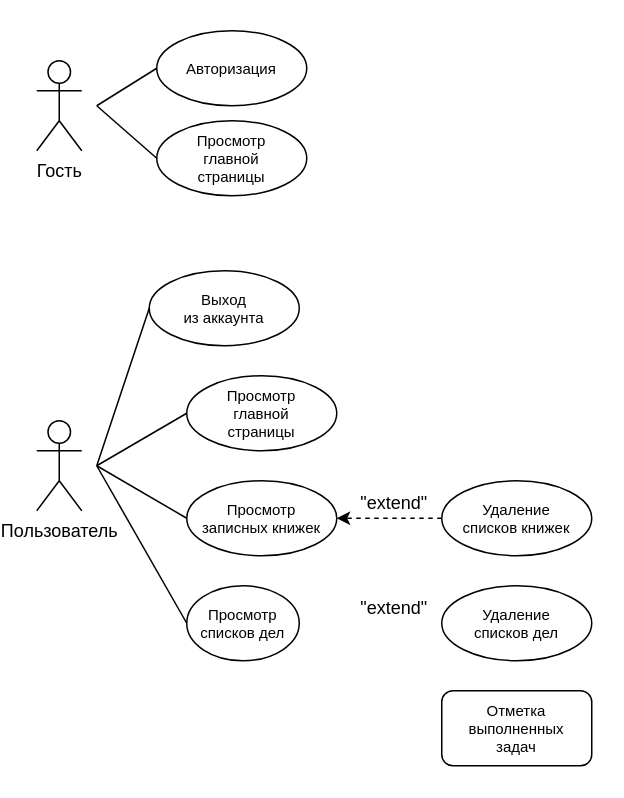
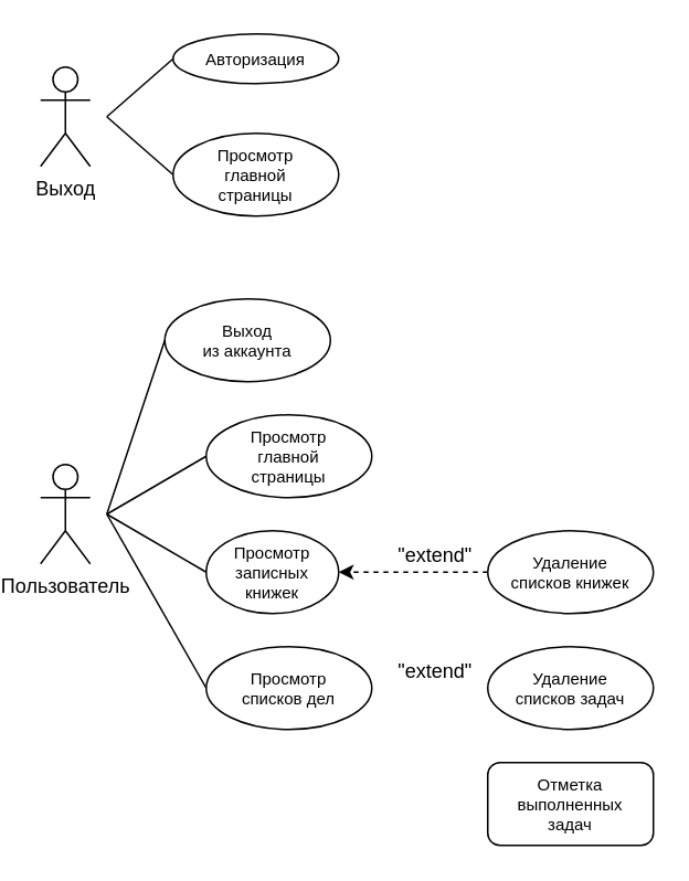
  <mxCell id="0" />
  <mxCell id="1" parent="0" />
- <mxCell id="2" value="Гость" style="shape=umlActor;verticalLabelPosition=bottom;verticalAlign=top;html=1;outlineConnect=0;" vertex="1" parent="1"><mxGeometry x="20" y="40" width="30" height="60" as="geometry" /></mxCell>
- <mxCell id="3" value="Авторизация" style="ellipse;whiteSpace=wrap;html=1;fontSize=10;" vertex="1" parent="1"><mxGeometry x="100" y="20" width="100" height="50" as="geometry" /></mxCell>
+ <mxCell id="2" value="Выход" style="shape=umlActor;verticalLabelPosition=bottom;verticalAlign=top;html=1;outlineConnect=0;" vertex="1" parent="1"><mxGeometry x="20" y="40" width="30" height="60" as="geometry" /></mxCell>
+ <mxCell id="3" value="Авторизация" style="ellipse;whiteSpace=wrap;html=1;fontSize=10;" vertex="1" parent="1"><mxGeometry x="100" y="20" width="100" height="30" as="geometry" /></mxCell>
  <mxCell id="4" value="&lt;div&gt;Просмотр&lt;/div&gt;&lt;div&gt;главной&lt;/div&gt;&lt;div&gt;страницы&lt;/div&gt;" style="ellipse;whiteSpace=wrap;html=1;fontSize=10;" vertex="1" parent="1"><mxGeometry x="100" y="80" width="100" height="50" as="geometry" /></mxCell>
  <mxCell id="5" value="" style="endArrow=none;html=1;rounded=0;entryX=0;entryY=0.5;entryDx=0;entryDy=0;" edge="1" parent="1" target="3"><mxGeometry width="50" height="50" relative="1" as="geometry"><mxPoint x="60" y="70" as="sourcePoint" /><mxPoint x="200" y="100" as="targetPoint" /></mxGeometry></mxCell>
  <mxCell id="6" value="" style="endArrow=none;html=1;rounded=0;entryX=0;entryY=0.5;entryDx=0;entryDy=0;" edge="1" parent="1" target="4"><mxGeometry width="50" height="50" relative="1" as="geometry"><mxPoint x="60" y="70" as="sourcePoint" /><mxPoint x="110" y="55" as="targetPoint" /></mxGeometry></mxCell>
  <mxCell id="7" value="Пользователь" style="shape=umlActor;verticalLabelPosition=bottom;verticalAlign=top;html=1;outlineConnect=0;" vertex="1" parent="1"><mxGeometry x="20" y="280" width="30" height="60" as="geometry" /></mxCell>
  <mxCell id="8" value="&lt;div&gt;Выход&lt;/div&gt;&lt;div&gt;из аккаунта&lt;/div&gt;" style="ellipse;whiteSpace=wrap;html=1;fontSize=10;" vertex="1" parent="1"><mxGeometry x="95" y="180" width="100" height="50" as="geometry" /></mxCell>
  <mxCell id="9" value="&lt;div&gt;Просмотр&lt;/div&gt;&lt;div&gt;главной&lt;/div&gt;&lt;div&gt;страницы&lt;/div&gt;" style="ellipse;whiteSpace=wrap;html=1;fontSize=10;" vertex="1" parent="1"><mxGeometry x="120" y="250" width="100" height="50" as="geometry" /></mxCell>
- <mxCell id="10" value="&lt;div&gt;Просмотр&lt;/div&gt;&lt;div&gt;записных книжек&lt;/div&gt;" style="ellipse;whiteSpace=wrap;html=1;fontSize=10;" vertex="1" parent="1"><mxGeometry x="120" y="320" width="100" height="50" as="geometry" /></mxCell>
- <mxCell id="11" value="&lt;div&gt;Просмотр&lt;/div&gt;&lt;div&gt;списков дел&lt;/div&gt;" style="ellipse;whiteSpace=wrap;html=1;fontSize=10;" vertex="1" parent="1"><mxGeometry x="120" y="390" width="75" height="50" as="geometry" /></mxCell>
+ <mxCell id="10" value="&lt;div&gt;Просмотр&lt;/div&gt;&lt;div&gt;записных книжек&lt;/div&gt;" style="ellipse;whiteSpace=wrap;html=1;fontSize=10;" vertex="1" parent="1"><mxGeometry x="120" y="320" width="80" height="50" as="geometry" /></mxCell>
+ <mxCell id="11" value="&lt;div&gt;Просмотр&lt;/div&gt;&lt;div&gt;списков дел&lt;/div&gt;" style="ellipse;whiteSpace=wrap;html=1;fontSize=10;" vertex="1" parent="1"><mxGeometry x="120" y="390" width="100" height="50" as="geometry" /></mxCell>
  <mxCell id="12" style="edgeStyle=orthogonalEdgeStyle;rounded=0;orthogonalLoop=1;jettySize=auto;html=1;exitX=0;exitY=0.5;exitDx=0;exitDy=0;entryX=1;entryY=0.5;entryDx=0;entryDy=0;dashed=1;" edge="1" parent="1" source="13" target="10"><mxGeometry relative="1" as="geometry" /></mxCell>
  <mxCell id="13" value="&lt;div&gt;Удаление&lt;br&gt;&lt;/div&gt;&lt;div&gt;списков книжек&lt;/div&gt;" style="ellipse;whiteSpace=wrap;html=1;fontSize=10;" vertex="1" parent="1"><mxGeometry x="290" y="320" width="100" height="50" as="geometry" /></mxCell>
- <mxCell id="14" value="&lt;div&gt;Удаление&lt;br&gt;&lt;/div&gt;&lt;div&gt;списков дел&lt;/div&gt;" style="ellipse;whiteSpace=wrap;html=1;fontSize=10;" vertex="1" parent="1"><mxGeometry x="290" y="390" width="100" height="50" as="geometry" /></mxCell>
+ <mxCell id="14" value="&lt;div&gt;Удаление&lt;br&gt;&lt;/div&gt;&lt;div&gt;списков задач&lt;/div&gt;" style="ellipse;whiteSpace=wrap;html=1;fontSize=10;" vertex="1" parent="1"><mxGeometry x="290" y="390" width="100" height="50" as="geometry" /></mxCell>
  <mxCell id="15" value="&lt;div&gt;Отметка выполненных&lt;/div&gt;&lt;div&gt;задач&lt;/div&gt;" style="whiteSpace=wrap;html=1;fontSize=10;rounded=1;" vertex="1" parent="1"><mxGeometry x="290" y="460" width="100" height="50" as="geometry" /></mxCell>
  <mxCell id="16" value="" style="endArrow=none;html=1;rounded=0;entryX=0;entryY=0.5;entryDx=0;entryDy=0;" edge="1" parent="1" target="8"><mxGeometry width="50" height="50" relative="1" as="geometry"><mxPoint x="60" y="310" as="sourcePoint" /><mxPoint x="200" y="310" as="targetPoint" /></mxGeometry></mxCell>
  <mxCell id="17" value="" style="endArrow=none;html=1;rounded=0;entryX=0;entryY=0.5;entryDx=0;entryDy=0;" edge="1" parent="1" target="9"><mxGeometry width="50" height="50" relative="1" as="geometry"><mxPoint x="60" y="310" as="sourcePoint" /><mxPoint x="130" y="215" as="targetPoint" /></mxGeometry></mxCell>
  <mxCell id="18" value="" style="endArrow=none;html=1;rounded=0;entryX=0;entryY=0.5;entryDx=0;entryDy=0;" edge="1" parent="1" target="10"><mxGeometry width="50" height="50" relative="1" as="geometry"><mxPoint x="60" y="310" as="sourcePoint" /><mxPoint x="130" y="285" as="targetPoint" /></mxGeometry></mxCell>
  <mxCell id="19" value="" style="endArrow=none;html=1;rounded=0;entryX=0;entryY=0.5;entryDx=0;entryDy=0;" edge="1" parent="1" target="11"><mxGeometry width="50" height="50" relative="1" as="geometry"><mxPoint x="60" y="310" as="sourcePoint" /><mxPoint x="130" y="355" as="targetPoint" /></mxGeometry></mxCell>
  <mxCell id="20" value="&quot;extend&quot;" style="text;html=1;align=center;verticalAlign=middle;resizable=0;points=[];autosize=1;strokeColor=none;fillColor=none;" vertex="1" parent="1"><mxGeometry x="223" y="320" width="70" height="30" as="geometry" /></mxCell>
  <mxCell id="21" value="&quot;extend&quot;" style="text;html=1;align=center;verticalAlign=middle;resizable=0;points=[];autosize=1;strokeColor=none;fillColor=none;" vertex="1" parent="1"><mxGeometry x="223" y="390" width="70" height="30" as="geometry" /></mxCell>
